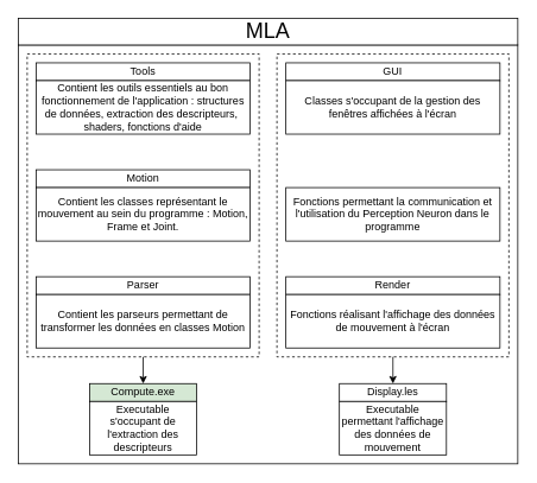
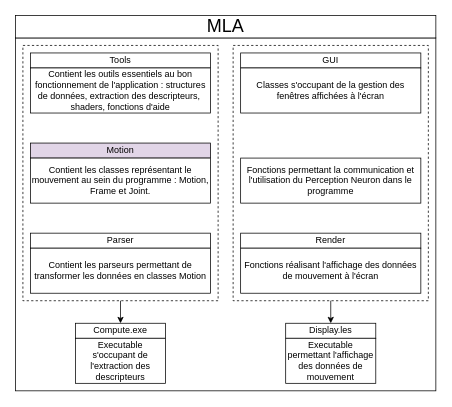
  <mxCell id="0" />
  <mxCell id="1" parent="0" />
  <mxCell id="2" value="" style="rounded=0;whiteSpace=wrap;html=1;" vertex="1" parent="1"><mxGeometry y="50" width="560" height="470" as="geometry" x="20" /></mxCell>
  <mxCell id="3" value="" style="rounded=0;whiteSpace=wrap;html=1;dashed=1;" vertex="1" parent="1"><mxGeometry x="310" y="60" width="260" height="340" as="geometry" /></mxCell>
  <mxCell id="4" value="" style="rounded=0;whiteSpace=wrap;html=1;dashed=1;" vertex="1" parent="1"><mxGeometry x="30" y="60" width="260" height="340" as="geometry" /></mxCell>
  <mxCell id="5" value="Tools" style="rounded=0;whiteSpace=wrap;html=1;" vertex="1" parent="1"><mxGeometry x="40" y="70" width="240" height="20" as="geometry" /></mxCell>
- <mxCell id="6" value="Motion" style="rounded=0;whiteSpace=wrap;html=1;" vertex="1" parent="1"><mxGeometry x="40" y="190" width="240" height="20" as="geometry" /></mxCell>
+ <mxCell id="6" value="Motion" style="rounded=0;whiteSpace=wrap;html=1;fillColor=#e1d5e7;" vertex="1" parent="1"><mxGeometry x="40" y="190" width="240" height="20" as="geometry" /></mxCell>
  <mxCell id="7" value="Parser" style="rounded=0;whiteSpace=wrap;html=1;" vertex="1" parent="1"><mxGeometry x="40" y="310" width="240" height="20" as="geometry" /></mxCell>
  <mxCell id="8" value="GUI" style="rounded=0;whiteSpace=wrap;html=1;" vertex="1" parent="1"><mxGeometry x="320" y="70" width="240" height="20" as="geometry" /></mxCell>
  <mxCell id="9" value="Render" style="rounded=0;whiteSpace=wrap;html=1;" vertex="1" parent="1"><mxGeometry x="320" y="310" width="240" height="20" as="geometry" /></mxCell>
  <mxCell id="10" value="Contient les outils essentiels au bon fonctionnement de l'application : structures de données, extraction des descripteurs,&amp;nbsp; shaders, fonctions d'aide" style="rounded=0;whiteSpace=wrap;html=1;" vertex="1" parent="1"><mxGeometry x="40" y="90" width="240" height="60" as="geometry" /></mxCell>
  <mxCell id="11" value="Contient les parseurs permettant de transformer les données en classes Motion" style="rounded=0;whiteSpace=wrap;html=1;" vertex="1" parent="1"><mxGeometry x="40" y="330" width="240" height="60" as="geometry" /></mxCell>
  <mxCell id="12" value="Contient les classes représentant le mouvement au sein du programme : Motion, Frame et Joint." style="rounded=0;whiteSpace=wrap;html=1;" vertex="1" parent="1"><mxGeometry x="40" y="210" width="240" height="60" as="geometry" /></mxCell>
  <mxCell id="13" value="Classes s'occupant de la gestion des fenêtres affichées à l'écran" style="rounded=0;whiteSpace=wrap;html=1;" vertex="1" parent="1"><mxGeometry x="320" y="90" width="240" height="60" as="geometry" /></mxCell>
  <mxCell id="14" value="Fonctions permettant la communication et l'utilisation du Perception Neuron dans le programme" style="rounded=0;whiteSpace=wrap;html=1;" vertex="1" parent="1"><mxGeometry x="320" y="210" width="240" height="60" as="geometry" /></mxCell>
  <mxCell id="15" value="Fonctions réalisant l'affichage des données de mouvement à l'écran" style="rounded=0;whiteSpace=wrap;html=1;" vertex="1" parent="1"><mxGeometry x="320" y="330" width="240" height="60" as="geometry" /></mxCell>
- <mxCell id="16" value="Compute.exe" style="rounded=0;whiteSpace=wrap;html=1;fillColor=#d5e8d4;" vertex="1" parent="1"><mxGeometry x="100" y="430" width="120" height="20" as="geometry" /></mxCell>
+ <mxCell id="16" value="Compute.exe" style="rounded=0;whiteSpace=wrap;html=1;" vertex="1" parent="1"><mxGeometry x="100" y="430" width="120" height="20" as="geometry" /></mxCell>
  <mxCell id="17" value="Executable s'occupant de l'extraction des descripteurs" style="rounded=0;whiteSpace=wrap;html=1;" vertex="1" parent="1"><mxGeometry x="100" y="450" width="120" height="60" as="geometry" /></mxCell>
  <mxCell id="18" value="Display.les" style="rounded=0;whiteSpace=wrap;html=1;" vertex="1" parent="1"><mxGeometry x="380" y="430" width="120" height="20" as="geometry" /></mxCell>
  <mxCell id="19" value="Executable permettant l'affichage des données de mouvement" style="rounded=0;whiteSpace=wrap;html=1;" vertex="1" parent="1"><mxGeometry x="380" y="450" width="120" height="60" as="geometry" /></mxCell>
  <mxCell id="20" value="" style="endArrow=classic;html=1;exitX=0.5;exitY=1;exitDx=0;exitDy=0;entryX=0.5;entryY=0;entryDx=0;entryDy=0;" edge="1" parent="1" source="4" target="16"><mxGeometry width="50" height="50" relative="1" as="geometry"><mxPoint x="-20" y="520" as="sourcePoint" /><mxPoint x="30" y="470" as="targetPoint" /></mxGeometry></mxCell>
  <mxCell id="21" value="" style="endArrow=classic;html=1;exitX=0.5;exitY=1;exitDx=0;exitDy=0;entryX=0.5;entryY=0;entryDx=0;entryDy=0;" edge="1" parent="1" source="3" target="18"><mxGeometry width="50" height="50" relative="1" as="geometry"><mxPoint x="530" y="470" as="sourcePoint" /><mxPoint x="580" y="420" as="targetPoint" /></mxGeometry></mxCell>
  <mxCell id="22" value="&lt;font style=&quot;font-size: 24px&quot;&gt;MLA&lt;/font&gt;" style="rounded=0;whiteSpace=wrap;html=1;" vertex="1" parent="1"><mxGeometry width="560" height="30" as="geometry" x="20" y="20" /></mxCell>
